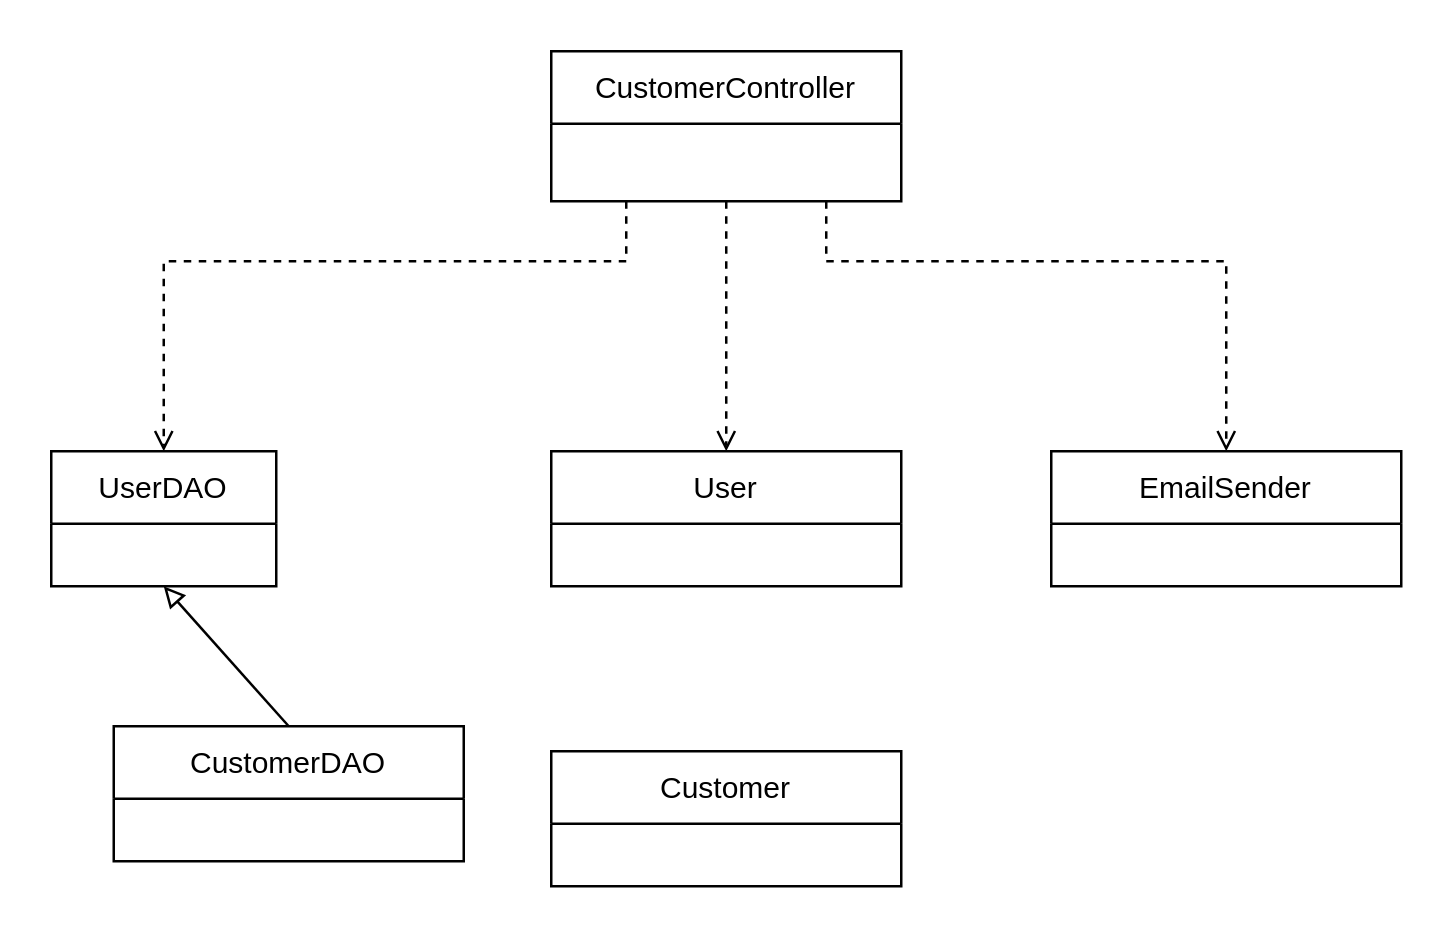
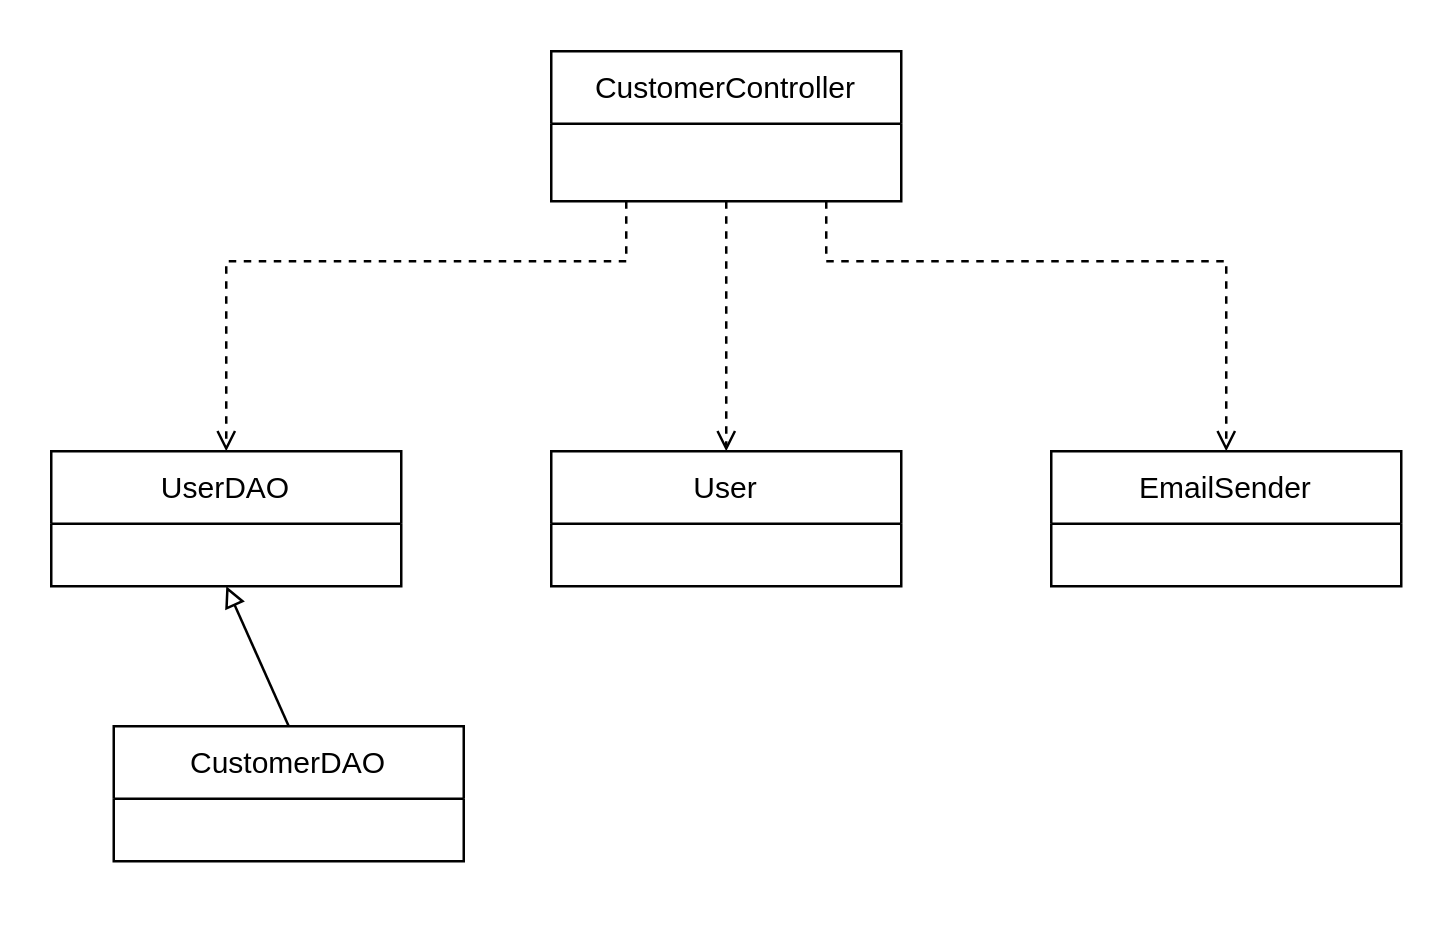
  <mxCell id="0" />
  <mxCell id="1" parent="0" />
  <mxCell id="2" style="edgeStyle=orthogonalEdgeStyle;rounded=0;orthogonalLoop=1;jettySize=auto;html=1;entryX=0.5;entryY=0;entryDx=0;entryDy=0;dashed=1;endArrow=open;endFill=0;" parent="1" target="4" edge="1"><mxGeometry relative="1" as="geometry"><mxPoint x="160" y="180" as="targetPoint" /><Array as="points"><mxPoint x="250" y="80" /><mxPoint x="250" y="104" /><mxPoint x="90" y="104" /></Array><mxPoint x="250" y="80" as="sourcePoint" /></mxGeometry></mxCell>
  <mxCell id="3" value="&lt;span style=&quot;font-weight: normal;&quot;&gt;CustomerController&lt;/span&gt;" style="swimlane;fontStyle=1;align=center;verticalAlign=middle;childLayout=stackLayout;horizontal=1;startSize=29;horizontalStack=0;resizeParent=1;resizeParentMax=0;resizeLast=0;collapsible=0;marginBottom=0;html=1;whiteSpace=wrap;" parent="1" vertex="1"><mxGeometry x="220" y="20" width="140" height="60" as="geometry" /></mxCell>
- <mxCell id="4" value="&lt;span style=&quot;font-weight: 400;&quot;&gt;UserDAO&lt;/span&gt;" style="swimlane;fontStyle=1;align=center;verticalAlign=middle;childLayout=stackLayout;horizontal=1;startSize=29;horizontalStack=0;resizeParent=1;resizeParentMax=0;resizeLast=0;collapsible=0;marginBottom=0;html=1;whiteSpace=wrap;" parent="1" vertex="1"><mxGeometry x="20" y="180" width="90" height="54" as="geometry" /></mxCell>
+ <mxCell id="4" value="&lt;span style=&quot;font-weight: 400;&quot;&gt;UserDAO&lt;/span&gt;" style="swimlane;fontStyle=1;align=center;verticalAlign=middle;childLayout=stackLayout;horizontal=1;startSize=29;horizontalStack=0;resizeParent=1;resizeParentMax=0;resizeLast=0;collapsible=0;marginBottom=0;html=1;whiteSpace=wrap;" parent="1" vertex="1"><mxGeometry x="20" y="180" width="140" height="54" as="geometry" /></mxCell>
  <mxCell id="5" value="&lt;span style=&quot;font-weight: normal;&quot;&gt;User&lt;/span&gt;" style="swimlane;fontStyle=1;align=center;verticalAlign=middle;childLayout=stackLayout;horizontal=1;startSize=29;horizontalStack=0;resizeParent=1;resizeParentMax=0;resizeLast=0;collapsible=0;marginBottom=0;html=1;whiteSpace=wrap;" vertex="1" parent="1"><mxGeometry x="220" y="180" width="140" height="54" as="geometry" /></mxCell>
- <mxCell id="6" value="&lt;span style=&quot;font-weight: normal;&quot;&gt;Customer&lt;/span&gt;" style="swimlane;fontStyle=1;align=center;verticalAlign=middle;childLayout=stackLayout;horizontal=1;startSize=29;horizontalStack=0;resizeParent=1;resizeParentMax=0;resizeLast=0;collapsible=0;marginBottom=0;html=1;whiteSpace=wrap;" vertex="1" parent="1"><mxGeometry x="220" y="300" width="140" height="54" as="geometry" /></mxCell>
  <mxCell id="7" value="" style="endArrow=block;html=1;rounded=0;endFill=0;entryX=0.5;entryY=1;entryDx=0;entryDy=0;exitX=0.5;exitY=0;exitDx=0;exitDy=0;" edge="1" source="8" parent="1" target="4"><mxGeometry width="50" height="50" relative="1" as="geometry"><mxPoint x="80" y="300" as="sourcePoint" /><mxPoint x="80" y="234" as="targetPoint" /></mxGeometry></mxCell>
  <mxCell id="8" value="&lt;span style=&quot;font-weight: normal;&quot;&gt;CustomerDAO&lt;/span&gt;" style="swimlane;fontStyle=1;align=center;verticalAlign=middle;childLayout=stackLayout;horizontal=1;startSize=29;horizontalStack=0;resizeParent=1;resizeParentMax=0;resizeLast=0;collapsible=0;marginBottom=0;html=1;whiteSpace=wrap;" vertex="1" parent="1"><mxGeometry x="45" y="290" width="140" height="54" as="geometry" /></mxCell>
  <mxCell id="9" style="edgeStyle=orthogonalEdgeStyle;rounded=0;orthogonalLoop=1;jettySize=auto;html=1;entryX=0.5;entryY=0;entryDx=0;entryDy=0;dashed=1;endArrow=open;endFill=0;exitX=0.5;exitY=1;exitDx=0;exitDy=0;" edge="1" parent="1" source="3"><mxGeometry relative="1" as="geometry"><mxPoint x="290" y="180" as="targetPoint" /><Array as="points" /><mxPoint x="210" y="80" as="sourcePoint" /></mxGeometry></mxCell>
  <mxCell id="10" value="&lt;span style=&quot;font-weight: normal;&quot;&gt;EmailSender&lt;/span&gt;" style="swimlane;fontStyle=1;align=center;verticalAlign=middle;childLayout=stackLayout;horizontal=1;startSize=29;horizontalStack=0;resizeParent=1;resizeParentMax=0;resizeLast=0;collapsible=0;marginBottom=0;html=1;whiteSpace=wrap;" vertex="1" parent="1"><mxGeometry x="420" y="180" width="140" height="54" as="geometry" /></mxCell>
  <mxCell id="11" style="edgeStyle=orthogonalEdgeStyle;rounded=0;orthogonalLoop=1;jettySize=auto;html=1;entryX=0.5;entryY=0;entryDx=0;entryDy=0;dashed=1;endArrow=open;endFill=0;" edge="1" parent="1"><mxGeometry relative="1" as="geometry"><mxPoint x="490" y="180" as="targetPoint" /><Array as="points"><mxPoint x="330" y="80" /><mxPoint x="330" y="104" /><mxPoint x="490" y="104" /></Array><mxPoint x="330" y="80" as="sourcePoint" /></mxGeometry></mxCell>
